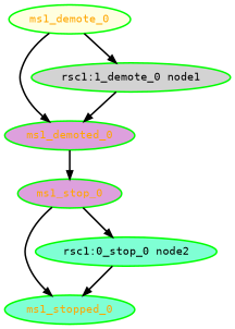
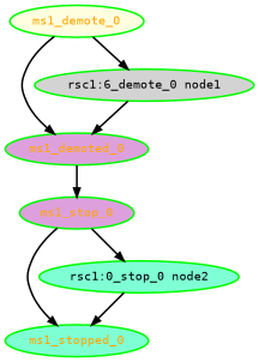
  digraph {
    fontname="DejaVu Sans Mono"
    node [color=green fillcolor=plum fontcolor=orange fontname="DejaVu Sans Mono" style="bold,filled"]
    edge [fontname="DejaVu Sans Mono" style=bold]
    ms1_demote_0 [fillcolor=lightyellow]
    ms1_demoted_0
-   "rsc1:1_demote_0 node1" [fillcolor=lightgrey fontcolor=black]
+   "rsc1:1_demote_0 node1" [fillcolor=lightgrey fontcolor=black label="rsc1:6_demote_0 node1"]
    ms1_stop_0
    ms1_stopped_0 [fillcolor=aquamarine]
    "rsc1:0_stop_0 node2" [fillcolor=aquamarine fontcolor=black]
    ms1_demote_0 -> ms1_demoted_0
    ms1_demote_0 -> "rsc1:1_demote_0 node1"
    ms1_demoted_0 -> ms1_stop_0
    "rsc1:1_demote_0 node1" -> ms1_demoted_0
    ms1_stop_0 -> ms1_stopped_0
    ms1_stop_0 -> "rsc1:0_stop_0 node2"
    "rsc1:0_stop_0 node2" -> ms1_stopped_0
  }
